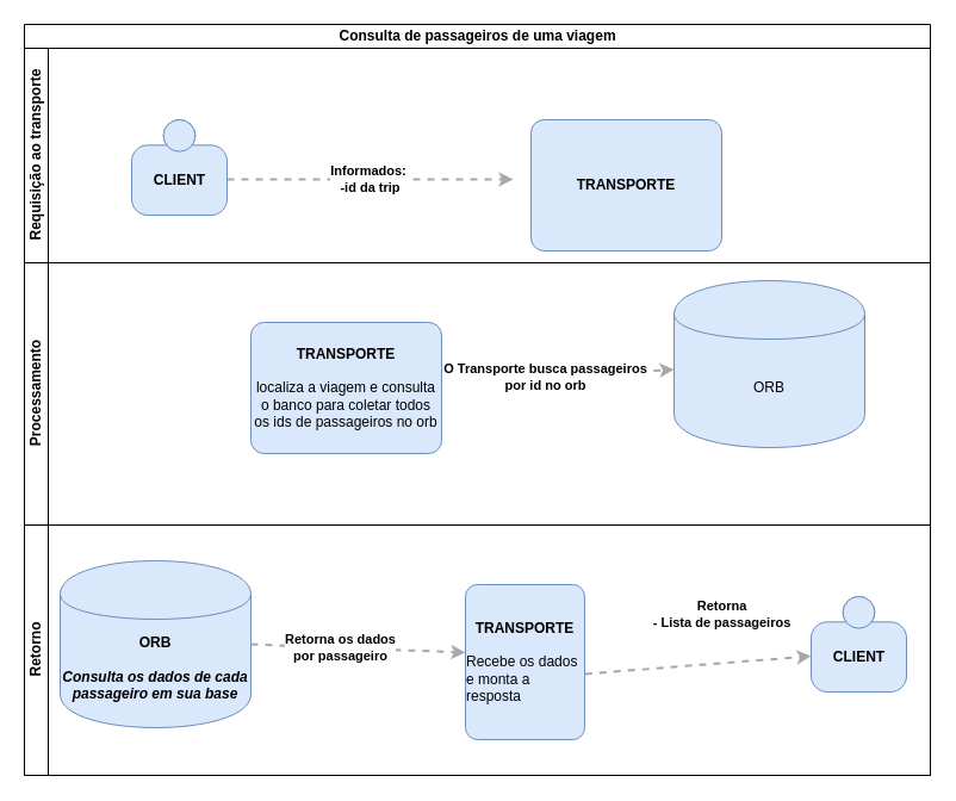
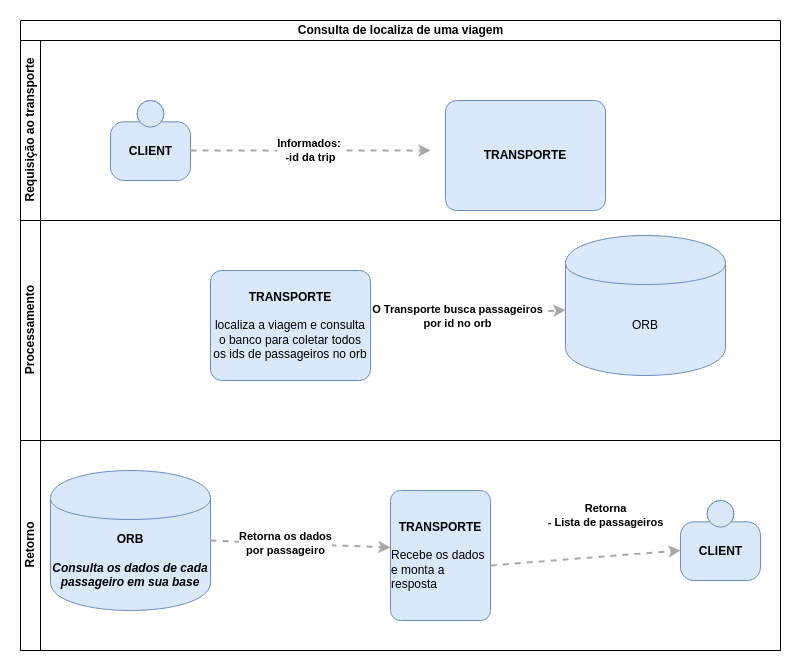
  <mxCell id="0" />
  <mxCell id="1" parent="0" />
- <mxCell id="2" value="Consulta de passageiros de uma viagem" style="swimlane;html=1;childLayout=stackLayout;resizeParent=1;resizeParentMax=0;horizontal=1;startSize=20;horizontalStack=0;" vertex="1" parent="1"><mxGeometry x="20" y="20" width="760" height="630" as="geometry" /></mxCell>
+ <mxCell id="2" value="Consulta de localiza de uma viagem" style="swimlane;html=1;childLayout=stackLayout;resizeParent=1;resizeParentMax=0;horizontal=1;startSize=20;horizontalStack=0;" vertex="1" parent="1"><mxGeometry x="20" y="20" width="760" height="630" as="geometry" /></mxCell>
  <mxCell id="3" value="Requisição ao transporte" style="swimlane;html=1;startSize=20;horizontal=0;" vertex="1" parent="2"><mxGeometry y="20" width="760" height="180" as="geometry" /></mxCell>
  <mxCell id="4" value="&lt;b&gt;CLIENT&lt;/b&gt;" style="html=1;dashed=0;whitespace=wrap;fillColor=#DAE8FC;strokeColor=#6C8EBF;shape=mxgraph.c4.person;align=center;points=[[0.5,0,0],[1,0.5,0],[1,0.75,0],[0.75,1,0],[0.5,1,0],[0.25,1,0],[0,0.75,0],[0,0.5,0]];" vertex="1" parent="3"><mxGeometry x="90" y="60" width="80" height="80" as="geometry" /></mxCell>
  <mxCell id="5" value="&lt;b&gt;TRANSPORTE&lt;/b&gt;" style="rounded=1;whiteSpace=wrap;html=1;labelBackgroundColor=none;fillColor=#dae8fc;fontColor=#000000;align=center;arcSize=10;strokeColor=#6c8ebf;points=[[0.25,0,0],[0.5,0,0],[0.75,0,0],[1,0.25,0],[1,0.5,0],[1,0.75,0],[0.75,1,0],[0.5,1,0],[0.25,1,0],[0,0.75,0],[0,0.5,0],[0,0.25,0]];" vertex="1" parent="3"><mxGeometry x="425" y="60" width="160" height="110.0" as="geometry" /></mxCell>
  <mxCell id="6" value="&lt;div style=&quot;text-align: left&quot;&gt;&lt;div style=&quot;text-align: center&quot;&gt;&lt;b&gt;Informados:&amp;nbsp;&lt;/b&gt;&lt;/div&gt;&lt;div style=&quot;text-align: center&quot;&gt;&lt;b&gt;-id da trip&lt;/b&gt;&lt;/div&gt;&lt;/div&gt;" style="edgeStyle=none;rounded=0;html=1;jettySize=auto;orthogonalLoop=1;strokeColor=#A8A8A8;strokeWidth=2;fontColor=#000000;jumpStyle=none;dashed=1;" edge="1" parent="3"><mxGeometry width="200" relative="1" as="geometry"><mxPoint x="170" y="110" as="sourcePoint" /><mxPoint x="410" y="110" as="targetPoint" /></mxGeometry></mxCell>
  <mxCell id="7" value="Processamento" style="swimlane;html=1;startSize=20;horizontal=0;" vertex="1" parent="2"><mxGeometry y="200" width="760" height="220" as="geometry" /></mxCell>
  <mxCell id="8" value="&lt;div style=&quot;text-align: left&quot;&gt;&lt;div style=&quot;text-align: center&quot;&gt;&lt;b&gt;O Transporte busca passageiros&lt;/b&gt;&lt;/div&gt;&lt;div style=&quot;text-align: center&quot;&gt;&lt;b&gt;por id no orb&lt;/b&gt;&lt;/div&gt;&lt;/div&gt;" style="edgeStyle=none;rounded=0;html=1;jettySize=auto;orthogonalLoop=1;strokeColor=#A8A8A8;strokeWidth=2;fontColor=#000000;jumpStyle=none;dashed=1;" edge="1" parent="7" target="9"><mxGeometry x="-0.167" width="200" relative="1" as="geometry"><mxPoint x="360" y="100" as="sourcePoint" /><mxPoint x="590" y="100" as="targetPoint" /><mxPoint as="offset" /></mxGeometry></mxCell>
  <mxCell id="9" value="ORB" style="shape=cylinder;whiteSpace=wrap;html=1;boundedLbl=1;rounded=0;labelBackgroundColor=none;fillColor=#dae8fc;fontSize=12;fontColor=#000000;align=center;strokeColor=#6c8ebf;points=[[0.5,0,0],[1,0.25,0],[1,0.5,0],[1,0.75,0],[0.5,1,0],[0,0.75,0],[0,0.5,0],[0,0.25,0]];" vertex="1" parent="7"><mxGeometry x="545" y="15" width="160" height="140" as="geometry" /></mxCell>
  <mxCell id="10" value="&lt;b&gt;TRANSPORTE&lt;br&gt;&lt;br&gt;&lt;/b&gt;&lt;span style=&quot;text-align: left&quot;&gt;localiza a viagem e consulta o banco para coletar todos os ids de passageiros no orb&lt;/span&gt;&lt;b&gt;&lt;br&gt;&lt;/b&gt;" style="rounded=1;whiteSpace=wrap;html=1;labelBackgroundColor=none;fillColor=#dae8fc;fontColor=#000000;align=center;arcSize=10;strokeColor=#6c8ebf;points=[[0.25,0,0],[0.5,0,0],[0.75,0,0],[1,0.25,0],[1,0.5,0],[1,0.75,0],[0.75,1,0],[0.5,1,0],[0.25,1,0],[0,0.75,0],[0,0.5,0],[0,0.25,0]];" vertex="1" parent="7"><mxGeometry x="190" y="50" width="160" height="110.0" as="geometry" /></mxCell>
  <mxCell id="11" value="&amp;nbsp;" style="text;html=1;align=center;verticalAlign=middle;resizable=0;points=[];autosize=1;" vertex="1" parent="7"><mxGeometry x="73" y="68" width="20" height="20" as="geometry" /></mxCell>
  <mxCell id="12" value="Retorno" style="swimlane;html=1;startSize=20;horizontal=0;" vertex="1" parent="2"><mxGeometry y="420" width="760" height="210" as="geometry" /></mxCell>
  <mxCell id="13" value="&lt;b&gt;TRANSPORTE&lt;/b&gt;&lt;br&gt;&lt;br&gt;&lt;div style=&quot;text-align: left&quot;&gt;Recebe os dados e monta a resposta&lt;/div&gt;" style="rounded=1;whiteSpace=wrap;html=1;labelBackgroundColor=none;fillColor=#dae8fc;fontColor=#000000;align=center;arcSize=10;strokeColor=#6c8ebf;points=[[0.25,0,0],[0.5,0,0],[0.75,0,0],[1,0.25,0],[1,0.5,0],[1,0.75,0],[0.75,1,0],[0.5,1,0],[0.25,1,0],[0,0.75,0],[0,0.5,0],[0,0.25,0]];" vertex="1" parent="12"><mxGeometry x="370" y="50" width="100" height="130" as="geometry" /></mxCell>
  <mxCell id="14" value="&lt;b&gt;CLIENT&lt;/b&gt;" style="html=1;dashed=0;whitespace=wrap;fillColor=#DAE8FC;strokeColor=#6C8EBF;shape=mxgraph.c4.person;align=center;points=[[0.5,0,0],[1,0.5,0],[1,0.75,0],[0.75,1,0],[0.5,1,0],[0.25,1,0],[0,0.75,0],[0,0.5,0]];" vertex="1" parent="12"><mxGeometry x="660" y="60" width="80" height="80" as="geometry" /></mxCell>
  <mxCell id="15" value="&lt;b&gt;ORB&lt;br&gt;&lt;br&gt;&lt;i&gt;Consulta os dados de cada passageiro em sua base&lt;/i&gt;&lt;br&gt;&lt;/b&gt;" style="shape=cylinder;whiteSpace=wrap;html=1;boundedLbl=1;rounded=0;labelBackgroundColor=none;fillColor=#dae8fc;fontSize=12;fontColor=#000000;align=center;strokeColor=#6c8ebf;points=[[0.5,0,0],[1,0.25,0],[1,0.5,0],[1,0.75,0],[0.5,1,0],[0,0.75,0],[0,0.5,0],[0,0.25,0]];" vertex="1" parent="12"><mxGeometry x="30" y="30" width="160" height="140" as="geometry" /></mxCell>
  <mxCell id="16" value="&lt;div style=&quot;text-align: left&quot;&gt;&lt;div style=&quot;text-align: center&quot;&gt;&lt;b&gt;Retorna os dados&lt;/b&gt;&lt;/div&gt;&lt;div style=&quot;text-align: center&quot;&gt;&lt;b&gt;por passageiro&lt;/b&gt;&lt;/div&gt;&lt;/div&gt;" style="edgeStyle=none;rounded=0;html=1;jettySize=auto;orthogonalLoop=1;strokeColor=#A8A8A8;strokeWidth=2;fontColor=#000000;jumpStyle=none;dashed=1;" edge="1" parent="12"><mxGeometry x="-0.167" width="200" relative="1" as="geometry"><mxPoint x="190" y="100" as="sourcePoint" /><mxPoint x="370" y="107" as="targetPoint" /><mxPoint as="offset" /></mxGeometry></mxCell>
  <mxCell id="17" value="&lt;div style=&quot;text-align: left&quot;&gt;&lt;div style=&quot;text-align: center&quot;&gt;&lt;b&gt;Retorna&lt;/b&gt;&lt;/div&gt;&lt;div style=&quot;text-align: center&quot;&gt;&lt;b&gt;- Lista de passageiros&lt;/b&gt;&lt;/div&gt;&lt;/div&gt;" style="edgeStyle=none;rounded=0;html=1;jettySize=auto;orthogonalLoop=1;strokeColor=#A8A8A8;strokeWidth=2;fontColor=#000000;jumpStyle=none;dashed=1;exitX=1.003;exitY=0.576;exitDx=0;exitDy=0;exitPerimeter=0;" edge="1" parent="12" source="13"><mxGeometry x="0.244" y="41" width="200" relative="1" as="geometry"><mxPoint x="570" y="110" as="sourcePoint" /><mxPoint x="660" y="110" as="targetPoint" /><mxPoint as="offset" /></mxGeometry></mxCell>
